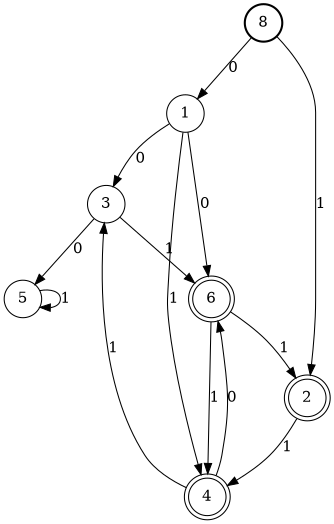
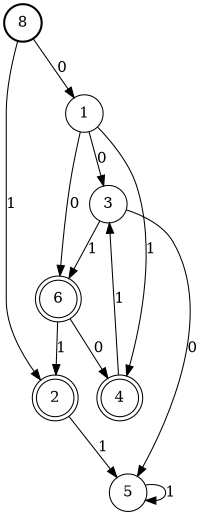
  digraph {
    node [shape=circle]
    n1 [label=8 style=bold]
    1
    2 [peripheries=2]
    3
    4 [peripheries=2]
    6 [peripheries=2]
    5
    n1 -> 1 [label=0]
    n1 -> 2 [label=1]
    1 -> 3 [label=0]
    1 -> 4 [label=1]
    1 -> 6 [label=0]
-   2 -> 4 [label=1]
+   2 -> 5 [label=1]
    3 -> 6 [label=1]
    3 -> 5 [label=0]
    4 -> 3 [label=1]
-   4 -> 6 [label=0]
    6 -> 2 [label=1]
-   6 -> 4 [label=1]
+   6 -> 4 [label=0]
    5 -> 5 [label=1]
  }
